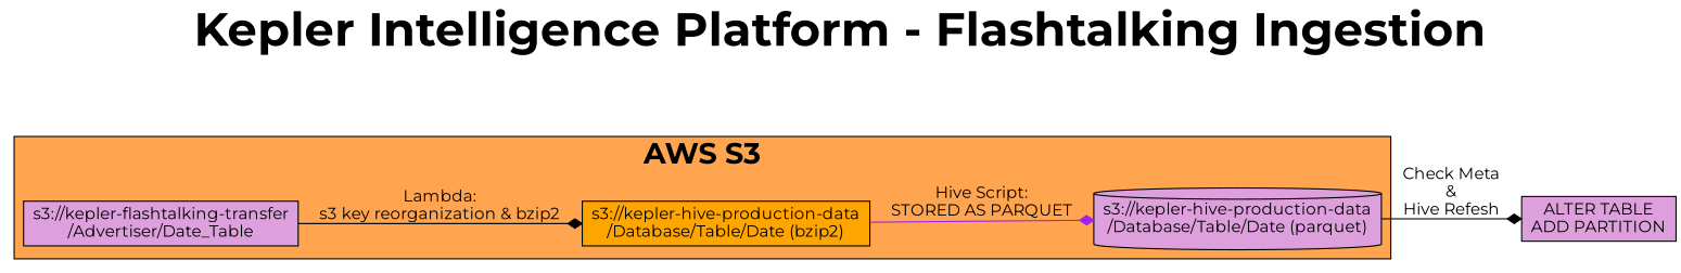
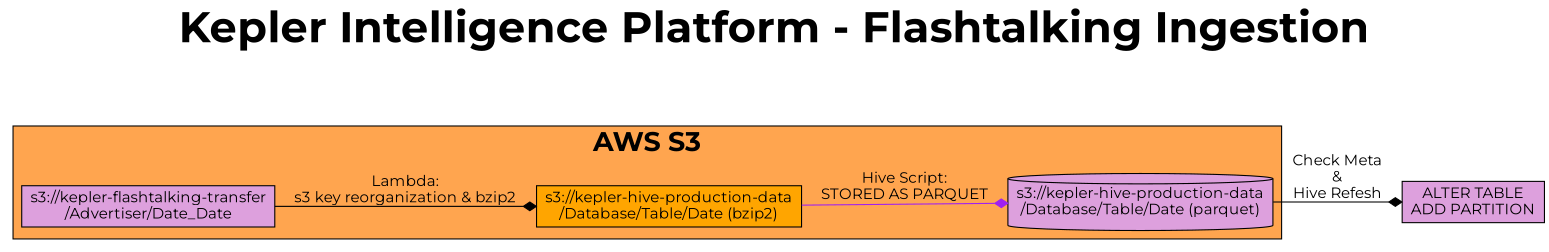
  digraph {
    fontname=Montserrat
    fontsize=40.0
    label=<<B>Kepler Intelligence Platform - Flashtalking Ingestion</B>>
    labelloc=t
    rankdir=LR
    node [color=black fillcolor=plum shape=box style=filled fontname=Montserrat]
    edge [color=black arrowhead=diamond fontname=Montserrat]
-   n1 [label="s3://kepler-flashtalking-transfer\n/Advertiser/Date_Table"]
+   n1 [label="s3://kepler-flashtalking-transfer\n/Advertiser/Date_Date"]
    n2 [fillcolor=orange label="s3://kepler-hive-production-data\n/Database/Table/Date (bzip2)"]
    n3 [label="s3://kepler-hive-production-data\n/Database/Table/Date (parquet)" shape=cylinder]
    n4 [label="ALTER TABLE\nADD PARTITION"]
    subgraph cluster_1 {
      color=black
      fillcolor=tan1
      fontsize=25.0
      label=<<B>AWS S3</B>>
      style=filled
      n1
      n2
      n3
    }
    n1 -> n2 [label="Lambda:\ns3 key reorganization & bzip2"]
    n2 -> n3 [label="Hive Script:\nSTORED AS PARQUET" color=purple]
    n3 -> n4 [label="Check Meta\n&\nHive Refesh"]
  }
